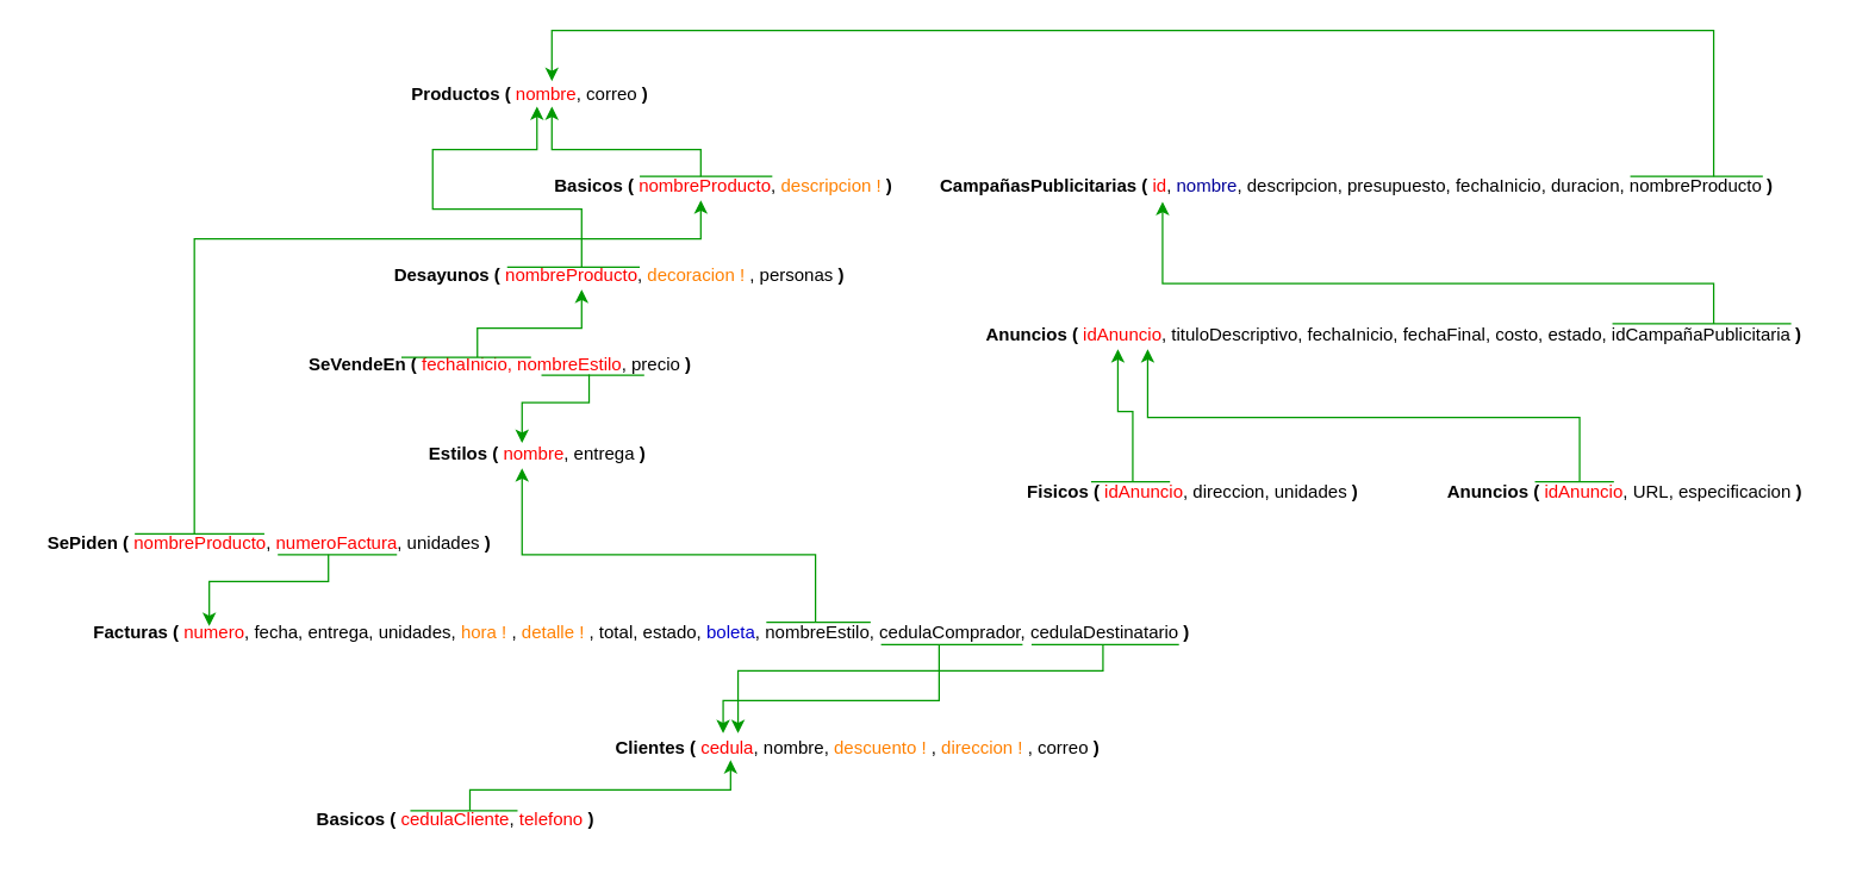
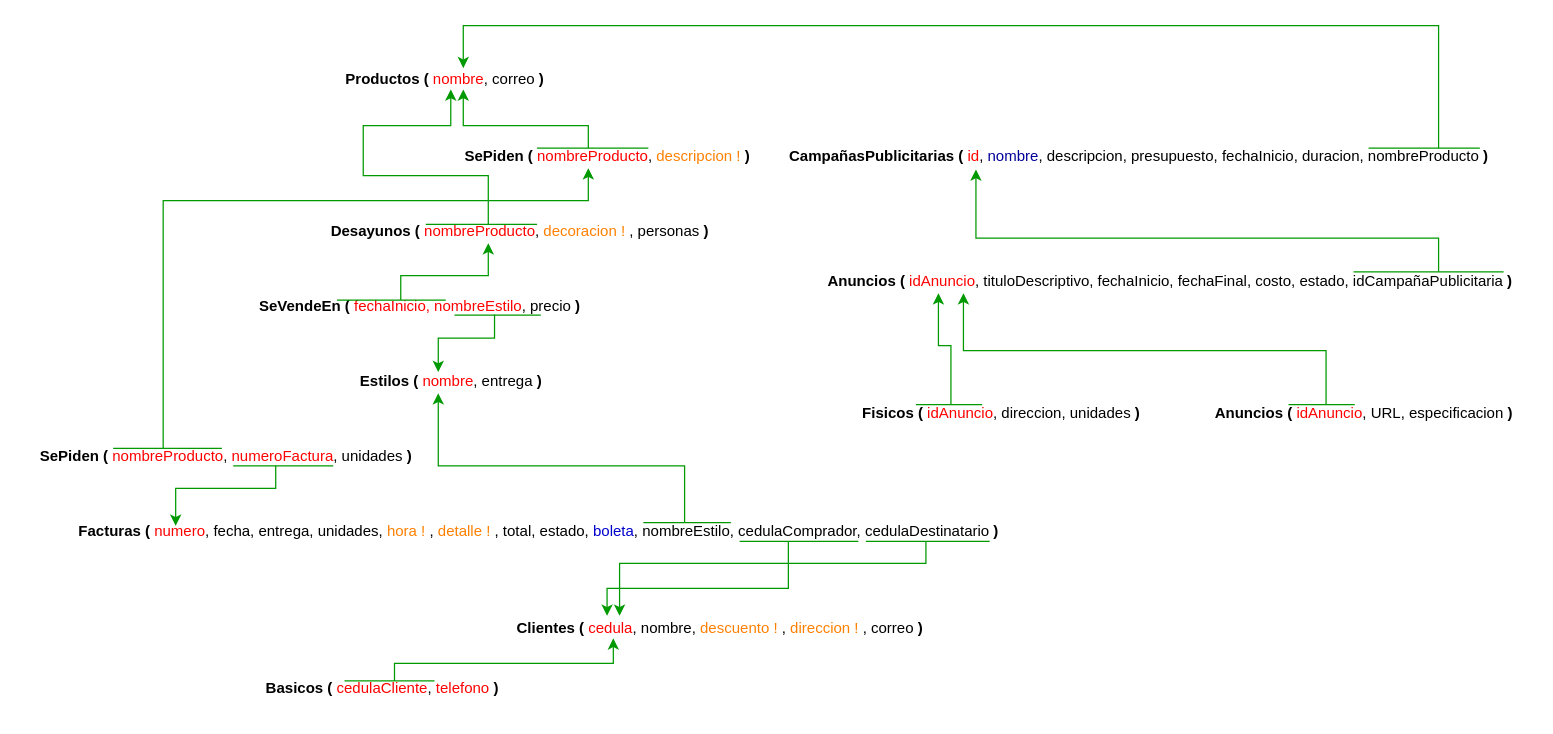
  <mxCell id="0" />
  <mxCell id="1" parent="0" />
  <mxCell id="2" value="&lt;b&gt;Productos ( &lt;/b&gt;&lt;font style=&quot;color: rgb(255, 0, 0);&quot;&gt;nombre&lt;/font&gt;, correo&amp;nbsp;&lt;b&gt;)&lt;/b&gt;" style="text;html=1;align=center;verticalAlign=middle;resizable=0;points=[];autosize=1;strokeColor=none;fillColor=none;" parent="1" vertex="1"><mxGeometry x="265" y="48" width="180" height="30" as="geometry" /></mxCell>
  <mxCell id="3" value="" style="edgeStyle=orthogonalEdgeStyle;rounded=0;orthogonalLoop=1;jettySize=auto;html=1;strokeColor=#009900;" edge="1" parent="1"><mxGeometry relative="1" as="geometry"><mxPoint x="390" y="179" as="sourcePoint" /><mxPoint x="360" y="71" as="targetPoint" /><Array as="points"><mxPoint x="390" y="140" /><mxPoint x="290" y="140" /><mxPoint x="290" y="100" /><mxPoint x="360" y="100" /></Array></mxGeometry></mxCell>
  <mxCell id="4" value="&lt;b&gt;Desayunos (&lt;/b&gt;&amp;nbsp;&lt;font style=&quot;color: rgb(255, 0, 0);&quot;&gt;nombreProducto&lt;/font&gt;, &lt;font style=&quot;color: rgb(255, 128, 0);&quot;&gt;decoracion !&lt;/font&gt; , personas&amp;nbsp;&lt;b&gt;)&lt;/b&gt;" style="text;html=1;align=center;verticalAlign=middle;resizable=0;points=[];autosize=1;strokeColor=none;fillColor=none;" parent="1" vertex="1"><mxGeometry x="250" y="170" width="330" height="30" as="geometry" /></mxCell>
  <mxCell id="5" value="" style="edgeStyle=orthogonalEdgeStyle;rounded=0;orthogonalLoop=1;jettySize=auto;html=1;strokeColor=#009900;" edge="1" parent="1"><mxGeometry relative="1" as="geometry"><mxPoint x="470" y="118" as="sourcePoint" /><mxPoint x="370" y="71" as="targetPoint" /><Array as="points"><mxPoint x="470" y="100" /><mxPoint x="370" y="100" /></Array></mxGeometry></mxCell>
- <mxCell id="6" value="&lt;b&gt;Basicos ( &lt;/b&gt;&lt;font style=&quot;color: rgb(255, 0, 0);&quot;&gt;nombreProducto&lt;/font&gt;, &lt;font style=&quot;color: rgb(255, 128, 0);&quot;&gt;descripcion !&lt;/font&gt;&amp;nbsp;&lt;b&gt;)&lt;/b&gt;" style="text;html=1;align=center;verticalAlign=middle;resizable=0;points=[];autosize=1;strokeColor=none;fillColor=none;" parent="1" vertex="1"><mxGeometry x="360" y="110" width="250" height="30" as="geometry" /></mxCell>
+ <mxCell id="6" value="&lt;b&gt;SePiden ( &lt;/b&gt;&lt;font style=&quot;color: rgb(255, 0, 0);&quot;&gt;nombreProducto&lt;/font&gt;, &lt;font style=&quot;color: rgb(255, 128, 0);&quot;&gt;descripcion !&lt;/font&gt;&amp;nbsp;&lt;b&gt;)&lt;/b&gt;" style="text;html=1;align=center;verticalAlign=middle;resizable=0;points=[];autosize=1;strokeColor=none;fillColor=none;" parent="1" vertex="1"><mxGeometry x="360" y="110" width="250" height="30" as="geometry" /></mxCell>
  <mxCell id="7" value="&lt;b&gt;Estilos ( &lt;/b&gt;&lt;font style=&quot;color: rgb(255, 0, 0);&quot;&gt;nombre&lt;/font&gt;, entrega&amp;nbsp;&lt;b&gt;)&lt;/b&gt;" style="text;html=1;align=center;verticalAlign=middle;resizable=0;points=[];autosize=1;strokeColor=none;fillColor=none;" parent="1" vertex="1"><mxGeometry x="265" y="290" width="190" height="30" as="geometry" /></mxCell>
  <mxCell id="8" style="edgeStyle=orthogonalEdgeStyle;rounded=0;orthogonalLoop=1;jettySize=auto;html=1;strokeColor=#009900;" edge="1" parent="1"><mxGeometry relative="1" as="geometry"><mxPoint x="350" y="314" as="targetPoint" /><mxPoint x="547" y="417.5" as="sourcePoint" /><Array as="points"><mxPoint x="547" y="372" /><mxPoint x="350" y="372" /><mxPoint x="350" y="330" /></Array></mxGeometry></mxCell>
  <mxCell id="9" value="" style="edgeStyle=orthogonalEdgeStyle;rounded=0;orthogonalLoop=1;jettySize=auto;html=1;strokeColor=#009900;" edge="1" parent="1"><mxGeometry relative="1" as="geometry"><mxPoint x="630" y="432.5" as="sourcePoint" /><mxPoint x="485" y="492" as="targetPoint" /><Array as="points"><mxPoint x="630" y="470" /><mxPoint x="485" y="470" /></Array></mxGeometry></mxCell>
  <mxCell id="10" style="edgeStyle=orthogonalEdgeStyle;rounded=0;orthogonalLoop=1;jettySize=auto;html=1;strokeColor=#009900;" edge="1" parent="1"><mxGeometry relative="1" as="geometry"><mxPoint x="495" y="492" as="targetPoint" /><mxPoint x="740" y="432.5" as="sourcePoint" /><Array as="points"><mxPoint x="740" y="450" /><mxPoint x="495" y="450" /></Array></mxGeometry></mxCell>
  <mxCell id="11" value="&lt;b&gt;Facturas ( &lt;/b&gt;&lt;font style=&quot;color: rgb(255, 0, 0);&quot;&gt;numero&lt;/font&gt;, fecha, entrega, unidades, &lt;font style=&quot;color: rgb(255, 128, 0);&quot;&gt;hora !&lt;/font&gt; , &lt;font style=&quot;color: rgb(255, 128, 0);&quot;&gt;detalle !&lt;/font&gt; , total, estado, &lt;font style=&quot;color: rgb(0, 0, 204);&quot;&gt;boleta&lt;/font&gt;, nombreEstilo, cedulaComprador, cedulaDestinatario&amp;nbsp;&lt;b&gt;)&lt;/b&gt;" style="text;html=1;align=center;verticalAlign=middle;resizable=0;points=[];autosize=1;strokeColor=none;fillColor=none;" parent="1" vertex="1"><mxGeometry x="50" y="409.5" width="760" height="30" as="geometry" /></mxCell>
  <mxCell id="12" value="&lt;b&gt;Clientes ( &lt;/b&gt;&lt;font style=&quot;color: rgb(255, 0, 0);&quot;&gt;cedula&lt;/font&gt;, nombre, &lt;font style=&quot;color: rgb(255, 128, 0);&quot;&gt;descuento !&lt;/font&gt; , &lt;font style=&quot;color: rgb(255, 128, 0);&quot;&gt;direccion !&lt;/font&gt;&amp;nbsp;, correo&amp;nbsp;&lt;b&gt;)&lt;/b&gt;" style="text;html=1;align=center;verticalAlign=middle;resizable=0;points=[];autosize=1;strokeColor=none;fillColor=none;" parent="1" vertex="1"><mxGeometry x="400" y="487" width="350" height="30" as="geometry" /></mxCell>
  <mxCell id="13" value="" style="edgeStyle=orthogonalEdgeStyle;rounded=0;orthogonalLoop=1;jettySize=auto;html=1;strokeColor=#009900;" edge="1" parent="1"><mxGeometry relative="1" as="geometry"><mxPoint x="320" y="239.5" as="sourcePoint" /><mxPoint x="390" y="194" as="targetPoint" /><Array as="points"><mxPoint x="320" y="220" /><mxPoint x="390" y="220" /></Array></mxGeometry></mxCell>
  <mxCell id="14" style="edgeStyle=orthogonalEdgeStyle;rounded=0;orthogonalLoop=1;jettySize=auto;html=1;strokeColor=#009900;" edge="1" parent="1"><mxGeometry relative="1" as="geometry"><mxPoint x="350" y="297" as="targetPoint" /><mxPoint x="395" y="251" as="sourcePoint" /><Array as="points"><mxPoint x="395" y="270" /><mxPoint x="350" y="270" /></Array></mxGeometry></mxCell>
  <mxCell id="15" value="&lt;b&gt;SeVendeEn (&lt;/b&gt;&amp;nbsp;&lt;font style=&quot;color: rgb(255, 0, 0);&quot;&gt;fechaInicio, nombreEstilo&lt;/font&gt;, precio&amp;nbsp;&lt;b&gt;)&lt;/b&gt;" style="text;html=1;align=center;verticalAlign=middle;resizable=0;points=[];autosize=1;strokeColor=none;fillColor=none;" vertex="1" parent="1"><mxGeometry x="180" y="230" width="310" height="30" as="geometry" /></mxCell>
  <mxCell id="16" value="" style="endArrow=none;html=1;rounded=0;strokeColor=#009900;" edge="1" parent="1"><mxGeometry width="50" height="50" relative="1" as="geometry"><mxPoint x="429" y="118" as="sourcePoint" /><mxPoint x="518" y="118" as="targetPoint" /></mxGeometry></mxCell>
  <mxCell id="17" value="" style="endArrow=none;html=1;rounded=0;strokeColor=#009900;" edge="1" parent="1"><mxGeometry width="50" height="50" relative="1" as="geometry"><mxPoint x="340" y="179" as="sourcePoint" /><mxPoint x="429" y="179" as="targetPoint" /></mxGeometry></mxCell>
  <mxCell id="18" value="" style="endArrow=none;html=1;rounded=0;strokeColor=#009900;" edge="1" parent="1"><mxGeometry width="50" height="50" relative="1" as="geometry"><mxPoint x="269" y="239.5" as="sourcePoint" /><mxPoint x="356" y="239.5" as="targetPoint" /></mxGeometry></mxCell>
  <mxCell id="19" value="" style="endArrow=none;html=1;rounded=0;strokeColor=#009900;" edge="1" parent="1"><mxGeometry width="50" height="50" relative="1" as="geometry"><mxPoint x="363" y="251.5" as="sourcePoint" /><mxPoint x="432" y="251.5" as="targetPoint" /></mxGeometry></mxCell>
  <mxCell id="20" value="" style="endArrow=none;html=1;rounded=0;strokeColor=#009900;" edge="1" parent="1"><mxGeometry width="50" height="50" relative="1" as="geometry"><mxPoint x="514" y="417.5" as="sourcePoint" /><mxPoint x="584" y="417.5" as="targetPoint" /></mxGeometry></mxCell>
  <mxCell id="21" style="edgeStyle=orthogonalEdgeStyle;rounded=0;orthogonalLoop=1;jettySize=auto;html=1;strokeColor=#009900;" edge="1" parent="1"><mxGeometry relative="1" as="geometry"><mxPoint x="490" y="510" as="targetPoint" /><mxPoint x="314.99" y="544" as="sourcePoint" /><Array as="points"><mxPoint x="315" y="530" /><mxPoint x="490" y="530" /></Array></mxGeometry></mxCell>
  <mxCell id="22" value="&lt;b&gt;Basicos (&lt;/b&gt;&amp;nbsp;&lt;font style=&quot;color: rgb(255, 0, 0);&quot;&gt;cedulaCliente&lt;/font&gt;,&lt;font style=&quot;color: rgb(255, 0, 0);&quot;&gt; telefono&lt;/font&gt;&amp;nbsp;&lt;b&gt;)&lt;/b&gt;" style="text;html=1;align=center;verticalAlign=middle;resizable=0;points=[];autosize=1;strokeColor=none;fillColor=none;" vertex="1" parent="1"><mxGeometry x="194.99" y="535" width="220" height="30" as="geometry" /></mxCell>
  <mxCell id="23" value="" style="endArrow=none;html=1;rounded=0;strokeColor=#009900;" edge="1" parent="1"><mxGeometry width="50" height="50" relative="1" as="geometry"><mxPoint x="591" y="432.5" as="sourcePoint" /><mxPoint x="686" y="432.5" as="targetPoint" /></mxGeometry></mxCell>
  <mxCell id="24" value="" style="endArrow=none;html=1;rounded=0;strokeColor=#009900;" edge="1" parent="1"><mxGeometry width="50" height="50" relative="1" as="geometry"><mxPoint x="692" y="432.5" as="sourcePoint" /><mxPoint x="791" y="432.5" as="targetPoint" /></mxGeometry></mxCell>
  <mxCell id="25" value="" style="endArrow=none;html=1;rounded=0;strokeColor=#009900;" edge="1" parent="1"><mxGeometry width="50" height="50" relative="1" as="geometry"><mxPoint x="274.99" y="544" as="sourcePoint" /><mxPoint x="346.99" y="544" as="targetPoint" /></mxGeometry></mxCell>
  <mxCell id="26" style="edgeStyle=orthogonalEdgeStyle;rounded=0;orthogonalLoop=1;jettySize=auto;html=1;strokeColor=#009900;" edge="1" parent="1"><mxGeometry relative="1" as="geometry"><mxPoint x="140" y="420" as="targetPoint" /><mxPoint x="220" y="372" as="sourcePoint" /><Array as="points"><mxPoint x="220" y="390" /><mxPoint x="140" y="390" /></Array></mxGeometry></mxCell>
  <mxCell id="27" style="edgeStyle=orthogonalEdgeStyle;rounded=0;orthogonalLoop=1;jettySize=auto;html=1;strokeColor=#009900;" edge="1" parent="1"><mxGeometry relative="1" as="geometry"><mxPoint x="470" y="134" as="targetPoint" /><mxPoint x="130" y="358" as="sourcePoint" /><Array as="points"><mxPoint x="130" y="160" /><mxPoint x="470" y="160" /></Array></mxGeometry></mxCell>
  <mxCell id="28" value="&lt;b&gt;SePiden ( &lt;/b&gt;&lt;font style=&quot;color: rgb(255, 0, 0);&quot;&gt;nombreProducto&lt;/font&gt;,&lt;font style=&quot;color: rgb(255, 0, 0);&quot;&gt; numeroFactura&lt;/font&gt;, unidades&lt;b&gt;&amp;nbsp;)&lt;/b&gt;" style="text;html=1;align=center;verticalAlign=middle;resizable=0;points=[];autosize=1;strokeColor=none;fillColor=none;" vertex="1" parent="1"><mxGeometry x="20" y="350" width="320" height="30" as="geometry" /></mxCell>
  <mxCell id="29" value="" style="endArrow=none;html=1;rounded=0;strokeColor=#009900;" edge="1" parent="1"><mxGeometry width="50" height="50" relative="1" as="geometry"><mxPoint x="186" y="372" as="sourcePoint" /><mxPoint x="266" y="372" as="targetPoint" /></mxGeometry></mxCell>
  <mxCell id="30" value="" style="endArrow=none;html=1;rounded=0;strokeColor=#009900;" edge="1" parent="1"><mxGeometry width="50" height="50" relative="1" as="geometry"><mxPoint x="90" y="358" as="sourcePoint" /><mxPoint x="177" y="358" as="targetPoint" /></mxGeometry></mxCell>
  <mxCell id="31" style="edgeStyle=orthogonalEdgeStyle;rounded=0;orthogonalLoop=1;jettySize=auto;html=1;strokeColor=#009900;" edge="1" parent="1"><mxGeometry relative="1" as="geometry"><mxPoint x="370" y="54" as="targetPoint" /><mxPoint x="1150" y="118" as="sourcePoint" /><Array as="points"><mxPoint x="1150" y="20" /><mxPoint x="370" y="20" /></Array></mxGeometry></mxCell>
  <mxCell id="32" value="&lt;b&gt;CampañasPublicitarias (&lt;font style=&quot;color: rgb(255, 0, 0);&quot;&gt; &lt;/font&gt;&lt;/b&gt;&lt;font style=&quot;color: rgb(255, 0, 0);&quot;&gt;id&lt;/font&gt;, &lt;font style=&quot;color: rgb(0, 0, 153);&quot;&gt;nombre&lt;/font&gt;, descripcion, presupuesto, fechaInicio, duracion, nombreProducto&lt;b&gt;&amp;nbsp;)&lt;/b&gt;" style="text;html=1;align=center;verticalAlign=middle;resizable=0;points=[];autosize=1;strokeColor=none;fillColor=none;" vertex="1" parent="1"><mxGeometry x="620" y="110" width="580" height="30" as="geometry" /></mxCell>
  <mxCell id="33" value="" style="endArrow=none;html=1;rounded=0;strokeColor=#009900;" edge="1" parent="1"><mxGeometry width="50" height="50" relative="1" as="geometry"><mxPoint x="1094" y="118" as="sourcePoint" /><mxPoint x="1183" y="118" as="targetPoint" /></mxGeometry></mxCell>
  <mxCell id="34" style="edgeStyle=orthogonalEdgeStyle;rounded=0;orthogonalLoop=1;jettySize=auto;html=1;strokeColor=#009900;" edge="1" parent="1"><mxGeometry relative="1" as="geometry"><mxPoint x="780" y="135" as="targetPoint" /><mxPoint x="1150" y="217" as="sourcePoint" /><Array as="points"><mxPoint x="1150" y="190" /><mxPoint x="780" y="190" /></Array></mxGeometry></mxCell>
  <mxCell id="35" value="&lt;b&gt;Anuncios (&lt;font style=&quot;color: rgb(255, 0, 0);&quot;&gt; &lt;/font&gt;&lt;/b&gt;&lt;font style=&quot;color: rgb(255, 0, 0);&quot;&gt;idAnuncio&lt;/font&gt;, tituloDescriptivo, fechaInicio, fechaFinal, costo, estado, idCampañaPublicitaria&lt;b&gt;&amp;nbsp;)&lt;/b&gt;" style="text;html=1;align=center;verticalAlign=middle;resizable=0;points=[];autosize=1;strokeColor=none;fillColor=none;" vertex="1" parent="1"><mxGeometry x="650" y="210" width="570" height="30" as="geometry" /></mxCell>
  <mxCell id="36" value="" style="endArrow=none;html=1;rounded=0;strokeColor=#009900;" edge="1" parent="1"><mxGeometry width="50" height="50" relative="1" as="geometry"><mxPoint x="1082" y="217" as="sourcePoint" /><mxPoint x="1202" y="217" as="targetPoint" /></mxGeometry></mxCell>
  <mxCell id="37" style="edgeStyle=orthogonalEdgeStyle;rounded=0;orthogonalLoop=1;jettySize=auto;html=1;strokeColor=#009900;" edge="1" parent="1"><mxGeometry relative="1" as="geometry"><mxPoint x="750" y="234" as="targetPoint" /><mxPoint x="760" y="323" as="sourcePoint" /><Array as="points"><mxPoint x="760" y="276" /><mxPoint x="750" y="276" /></Array></mxGeometry></mxCell>
  <mxCell id="38" value="&lt;b&gt;Fisicos ( &lt;/b&gt;&lt;font style=&quot;color: rgb(255, 0, 0);&quot;&gt;idAnuncio&lt;/font&gt;, direccion, unidades&lt;b&gt;&amp;nbsp;)&lt;/b&gt;" style="text;html=1;align=center;verticalAlign=middle;resizable=0;points=[];autosize=1;strokeColor=none;fillColor=none;" vertex="1" parent="1"><mxGeometry x="670" y="315" width="260" height="30" as="geometry" /></mxCell>
  <mxCell id="39" style="edgeStyle=orthogonalEdgeStyle;rounded=0;orthogonalLoop=1;jettySize=auto;html=1;strokeColor=#009900;" edge="1" parent="1"><mxGeometry relative="1" as="geometry"><mxPoint x="770" y="234" as="targetPoint" /><mxPoint x="1060" y="323" as="sourcePoint" /><Array as="points"><mxPoint x="1060" y="280" /><mxPoint x="770" y="280" /></Array></mxGeometry></mxCell>
  <mxCell id="40" value="&lt;b&gt;Anuncios ( &lt;/b&gt;&lt;font style=&quot;color: rgb(255, 0, 0);&quot;&gt;idAnuncio&lt;/font&gt;, URL, especificacion&lt;b&gt;&amp;nbsp;)&lt;/b&gt;" style="text;html=1;align=center;verticalAlign=middle;resizable=0;points=[];autosize=1;strokeColor=none;fillColor=none;" vertex="1" parent="1"><mxGeometry x="960" y="314.5" width="260" height="30" as="geometry" /></mxCell>
  <mxCell id="41" value="" style="endArrow=none;html=1;rounded=0;strokeColor=#009900;" edge="1" parent="1"><mxGeometry width="50" height="50" relative="1" as="geometry"><mxPoint x="732" y="323" as="sourcePoint" /><mxPoint x="785" y="323" as="targetPoint" /></mxGeometry></mxCell>
  <mxCell id="42" value="" style="endArrow=none;html=1;rounded=0;strokeColor=#009900;" edge="1" parent="1"><mxGeometry width="50" height="50" relative="1" as="geometry"><mxPoint x="1030" y="323" as="sourcePoint" /><mxPoint x="1083" y="323" as="targetPoint" /></mxGeometry></mxCell>
